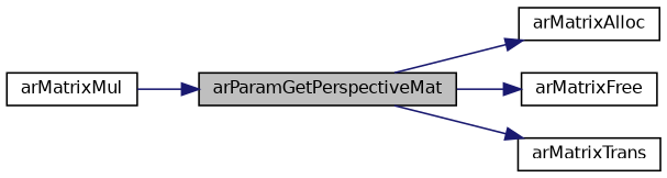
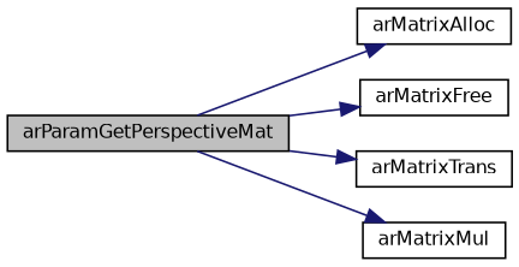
  digraph {
    rankdir=LR
    node [color=black fillcolor=white fontname=Helvetica fontsize=10 shape=record style=filled]
    edge [color=midnightblue fontname=Helvetica fontsize=10 labelfontname=Helvetica labelfontsize=10 style=solid]
    n1 [fillcolor=grey75 fontcolor=black height=0.2 label=arParamGetPerspectiveMat width=0.4]
    n2 [height=0.2 label=arMatrixAlloc width=0.4]
    n3 [height=0.2 label=arMatrixFree width=0.4]
    n4 [height=0.2 label=arMatrixTrans width=0.4]
    n5 [height=0.2 label=arMatrixMul width=0.4]
    n1 -> n2
    n1 -> n3
    n1 -> n4
-   n5 -> n1
+   n1 -> n5
  }
